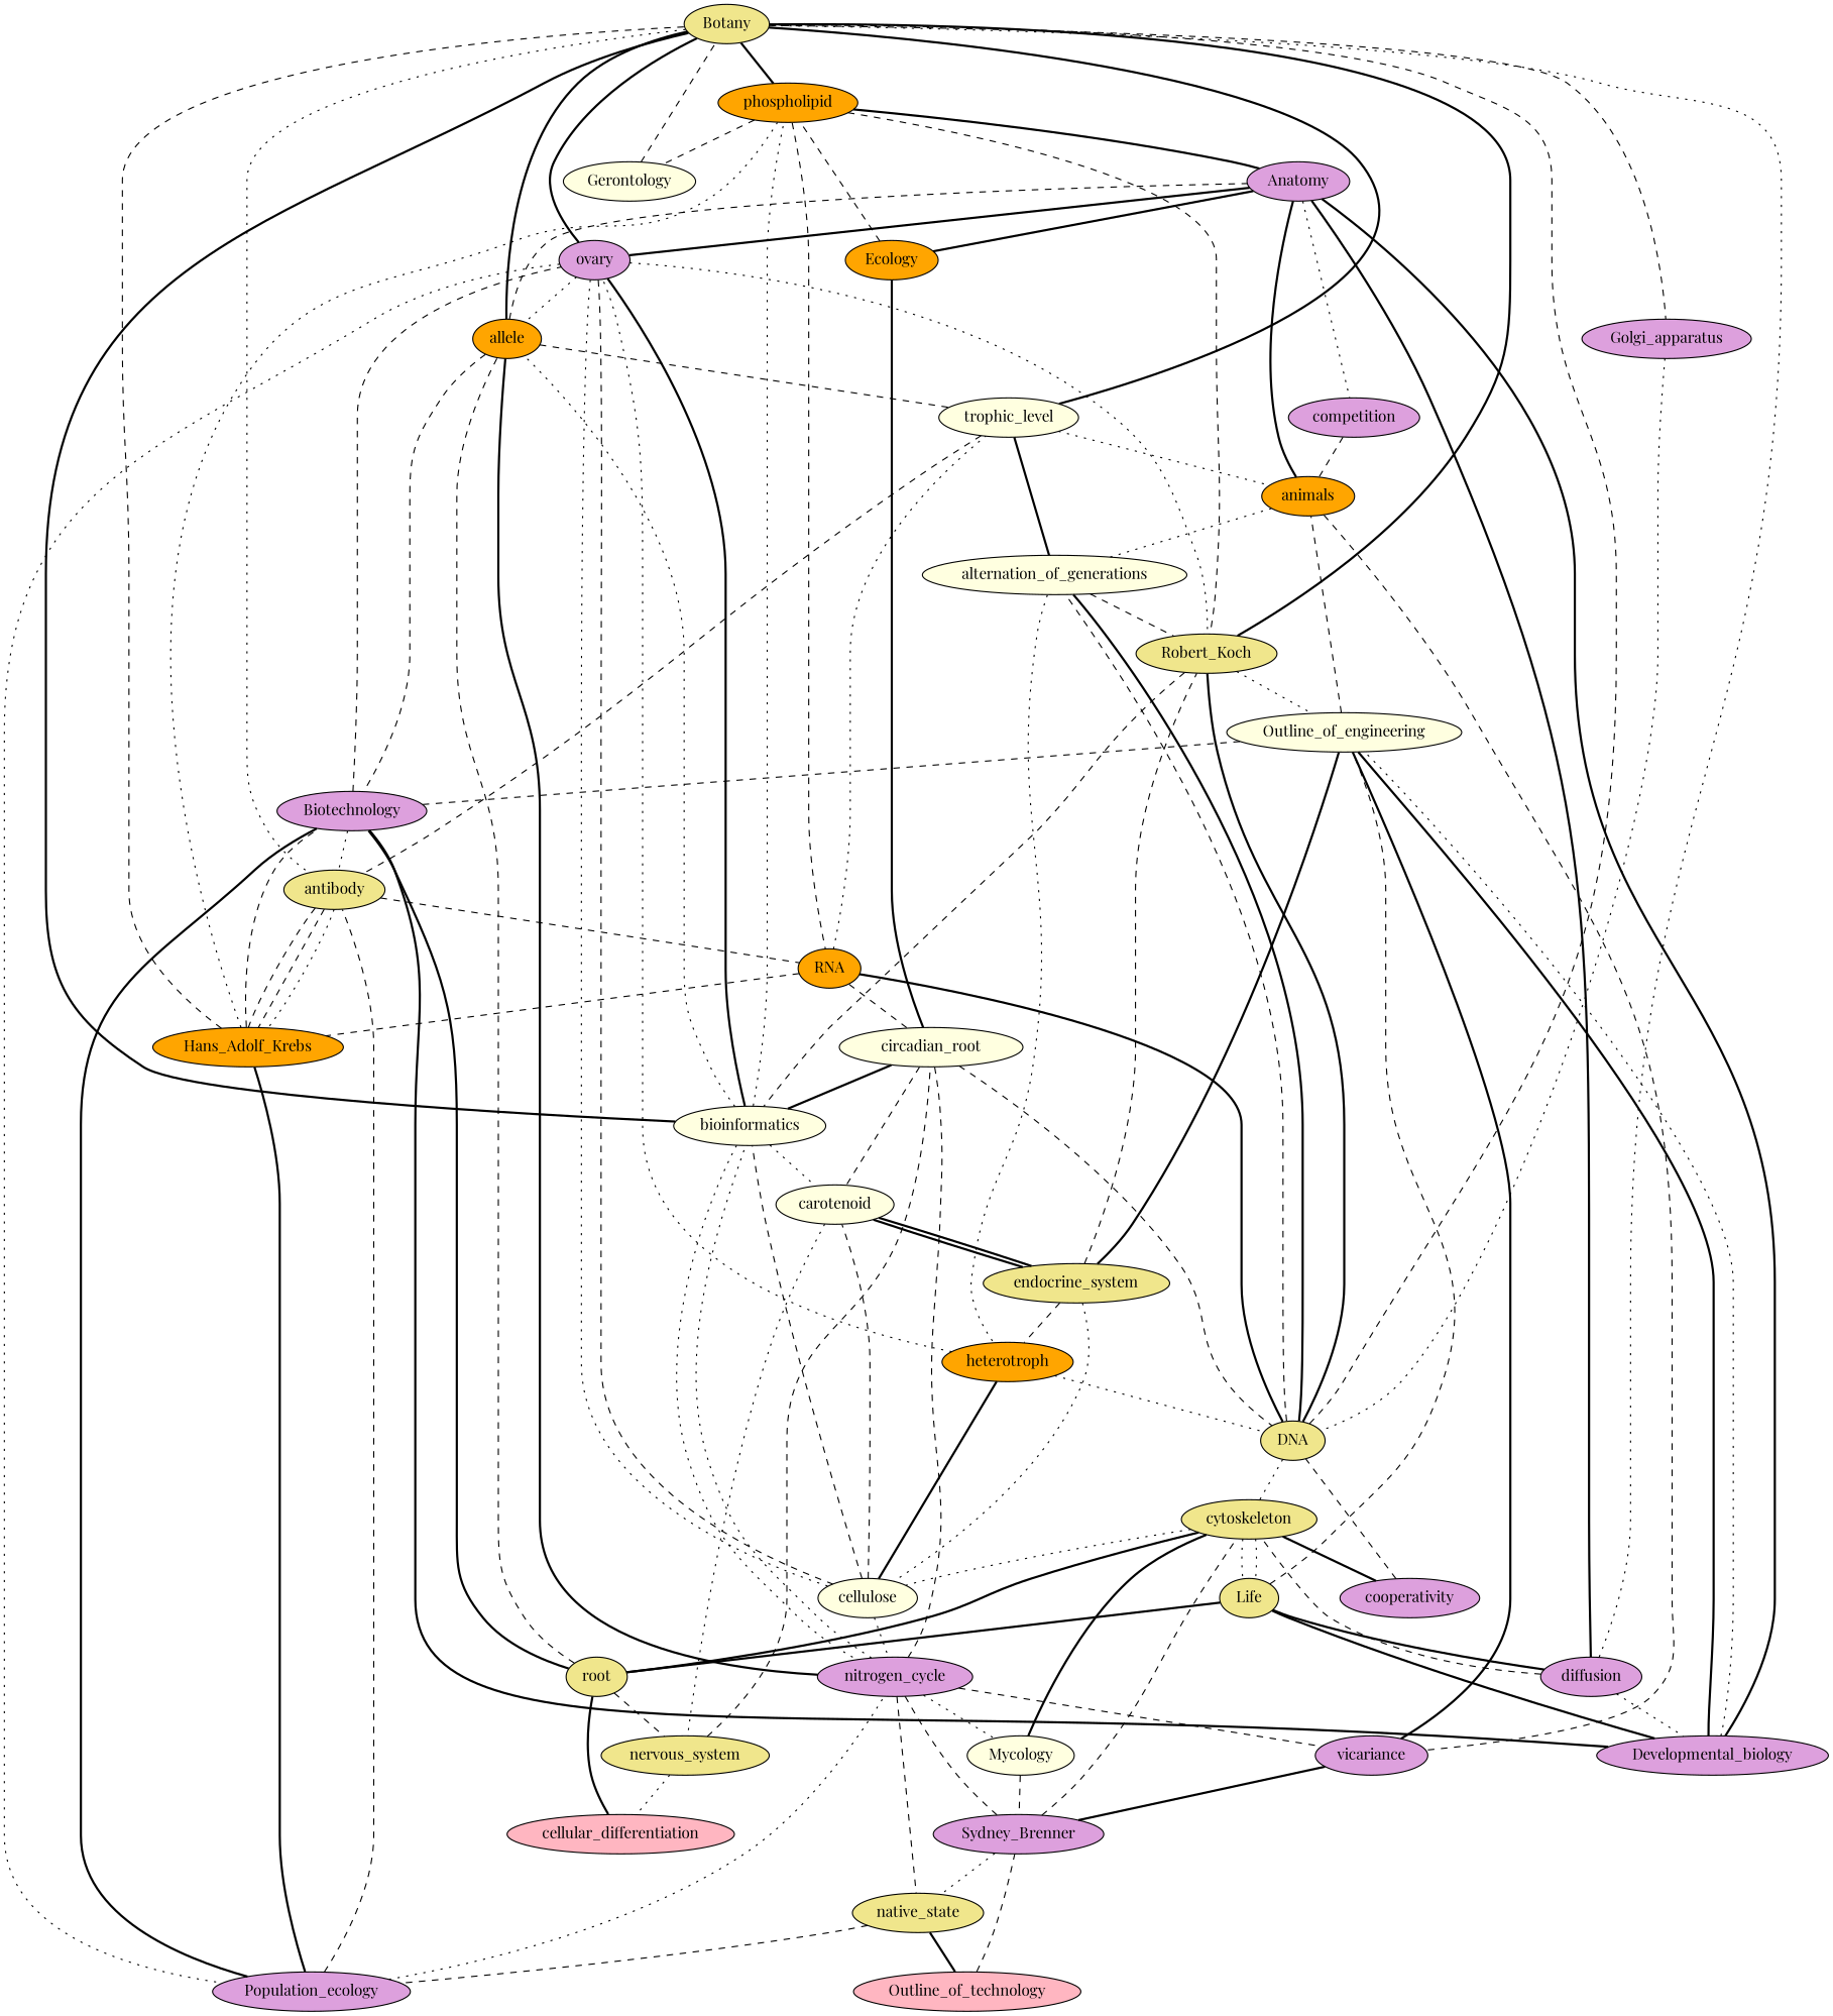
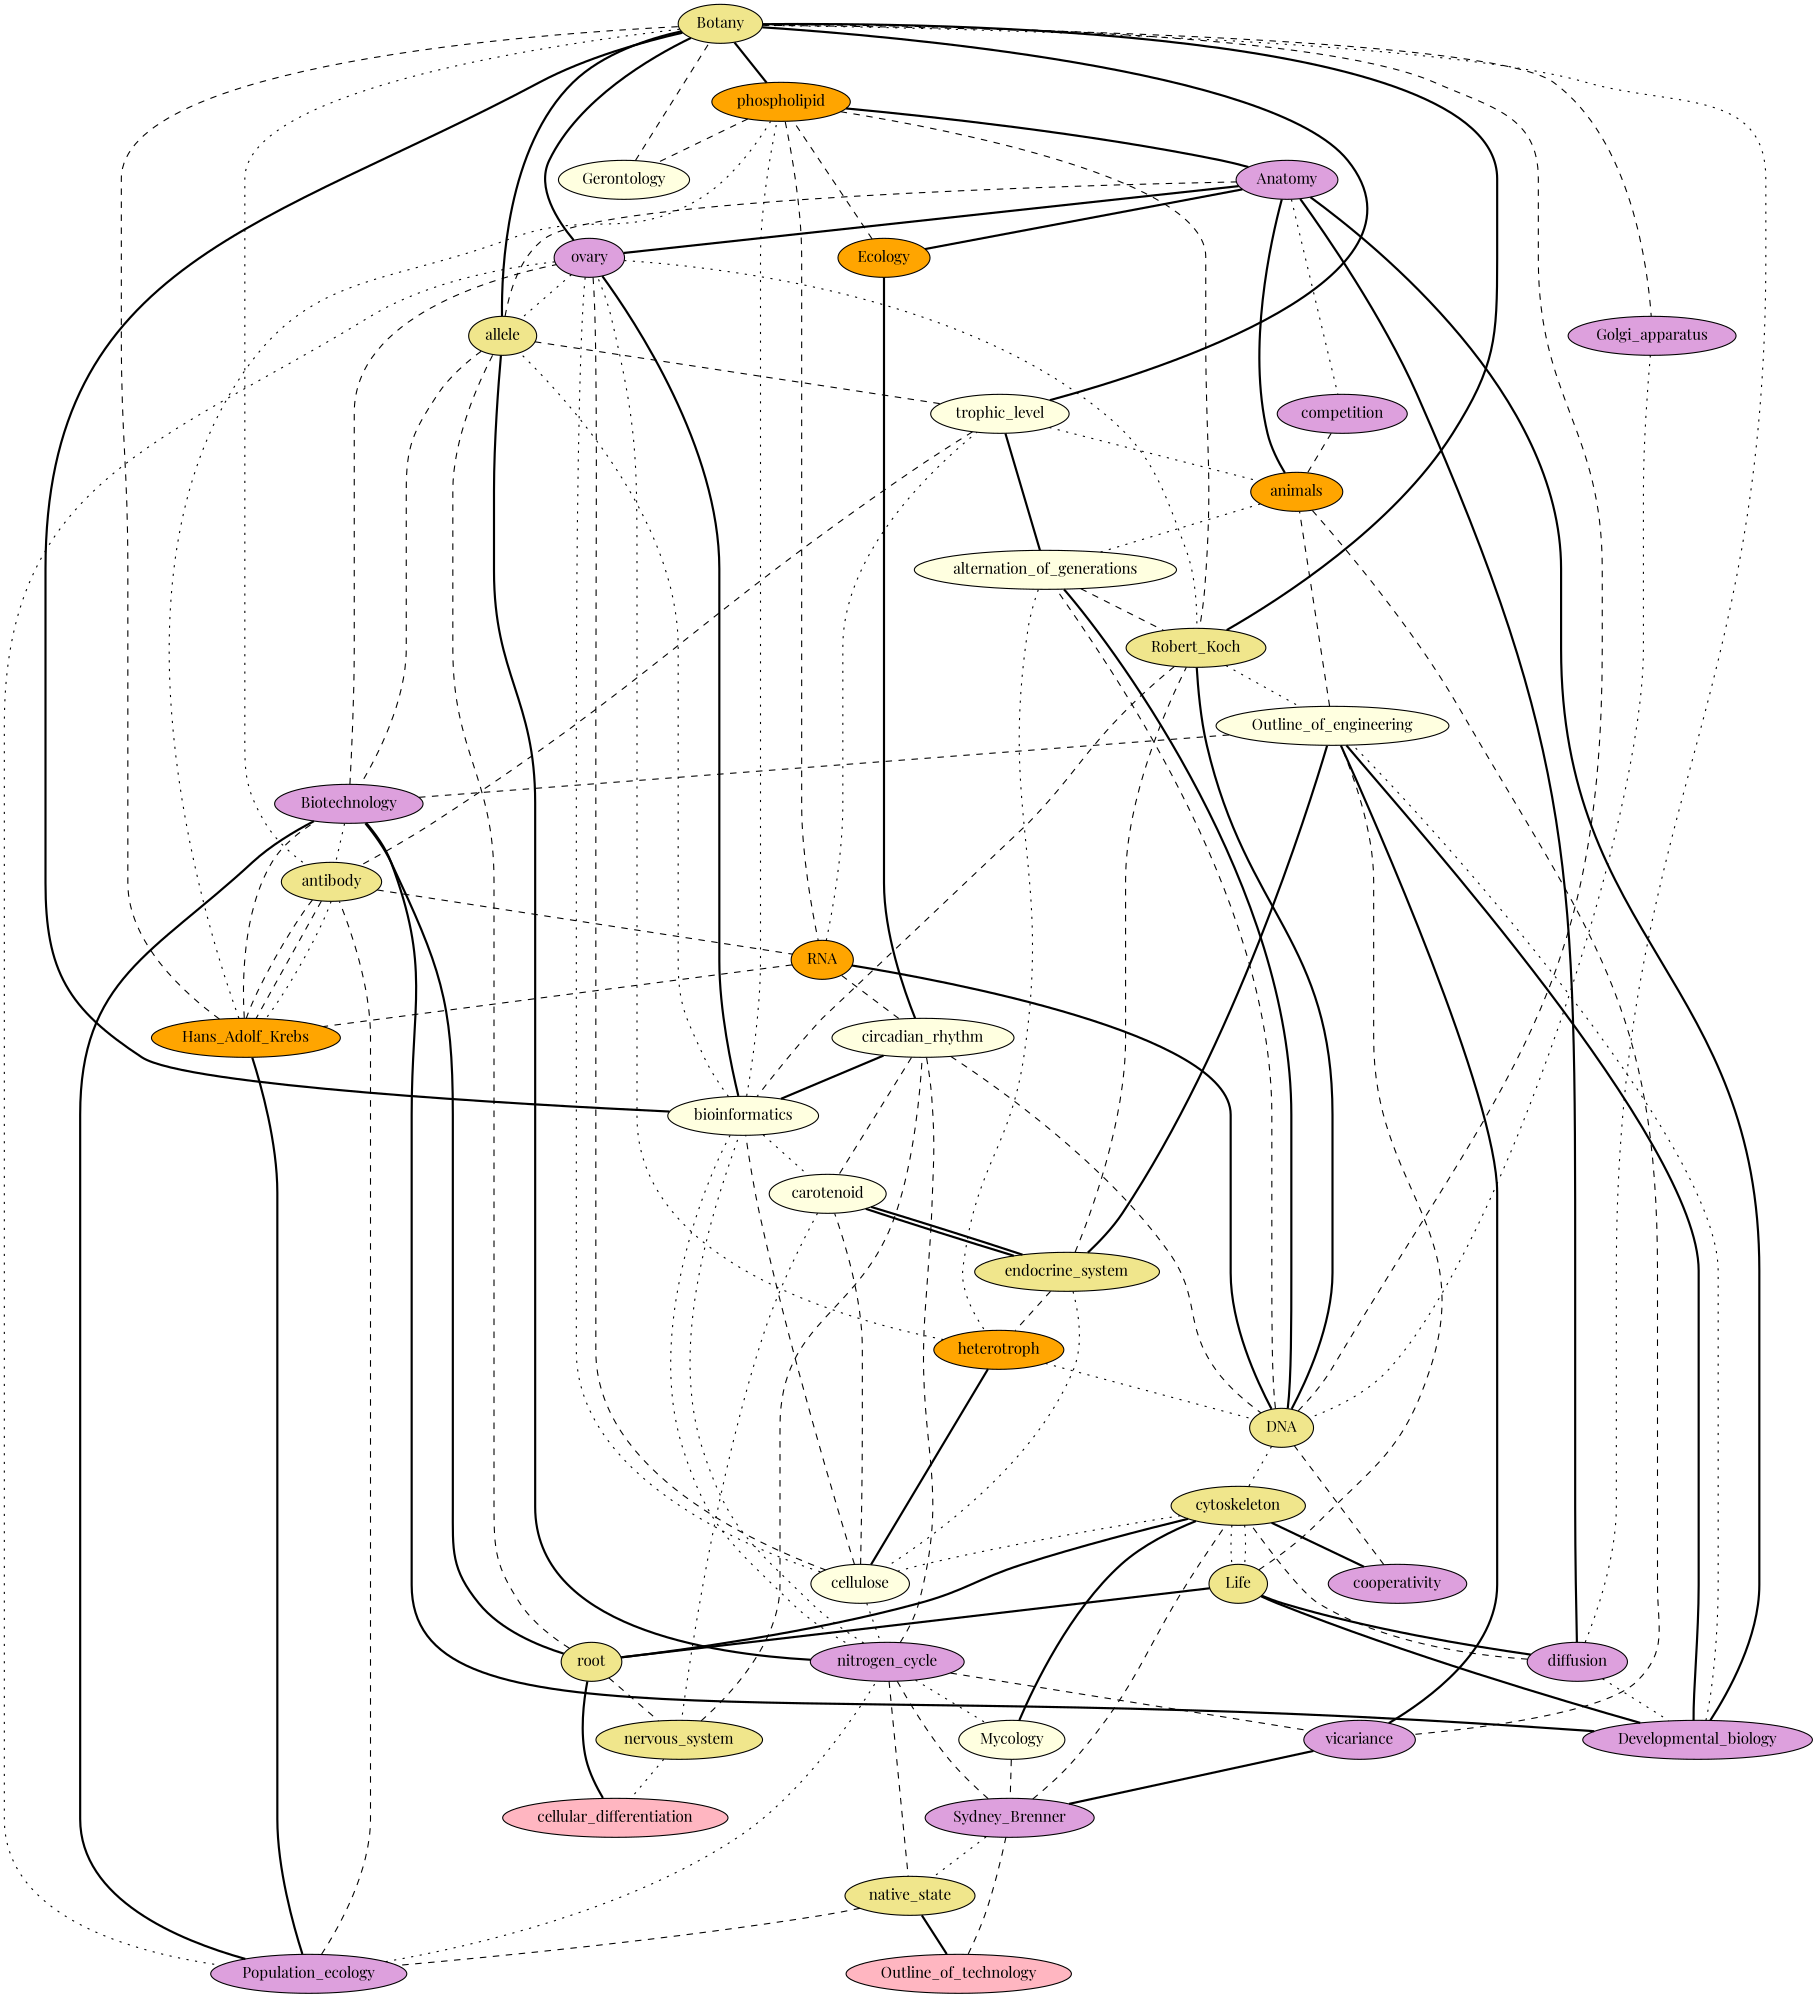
  graph {
    fontname="Playfair Display"
    node [fillcolor=plum fontname="Playfair Display" style=filled]
    edge [fontname="Playfair Display" style=dashed]
    Botany [fillcolor=khaki]
    phospholipid [fillcolor=orange]
-   allele [fillcolor=orange]
+   allele [fillcolor=khaki]
    antibody [fillcolor=khaki]
    ovary
    bioinformatics [fillcolor=lightyellow]
    Golgi_apparatus
    Gerontology [fillcolor=lightyellow]
    Anatomy
    RNA [fillcolor=orange]
    Robert_Koch [fillcolor=khaki]
    nitrogen_cycle
    Biotechnology
    trophic_level [fillcolor=lightyellow]
    Hans_Adolf_Krebs [fillcolor=orange]
    cellulose [fillcolor=lightyellow]
    Population_ecology
    carotenoid [fillcolor=lightyellow]
    DNA [fillcolor=khaki]
    diffusion
    Ecology [fillcolor=orange]
    competition
-   circadian_rhythm [fillcolor=lightyellow label=circadian_root]
+   circadian_rhythm [fillcolor=lightyellow]
    Outline_of_engineering [fillcolor=lightyellow]
    cytoskeleton [fillcolor=khaki]
    Mycology [fillcolor=lightyellow]
    Life [fillcolor=khaki]
    cooperativity
    Sydney_Brenner
    root [fillcolor=khaki]
    heterotroph [fillcolor=orange]
    native_state [fillcolor=khaki]
    vicariance
    Outline_of_technology [fillcolor=lightpink]
    Developmental_biology
    animals [fillcolor=orange]
    endocrine_system [fillcolor=khaki]
    nervous_system [fillcolor=khaki]
    alternation_of_generations [fillcolor=lightyellow]
    cellular_differentiation [fillcolor=lightpink]
    Botany -- phospholipid [style=bold]
    Botany -- allele [style=bold]
    Botany -- antibody [style=dotted]
    Botany -- ovary [style=bold]
    Botany -- bioinformatics [style=bold]
    Botany -- Golgi_apparatus
    phospholipid -- Gerontology
    phospholipid -- Anatomy [style=bold]
    phospholipid -- RNA
    phospholipid -- Robert_Koch
    allele -- Anatomy
    allele -- nitrogen_cycle [style=bold]
    allele -- Biotechnology
    allele -- trophic_level
    antibody -- RNA
    antibody -- Hans_Adolf_Krebs
    antibody -- Hans_Adolf_Krebs
    antibody -- Hans_Adolf_Krebs [style=dotted]
    ovary -- allele [style=dotted]
    ovary -- Robert_Koch [style=dotted]
    ovary -- cellulose [style=dotted]
    ovary -- cellulose
    ovary -- Population_ecology [style=dotted]
    bioinformatics -- phospholipid [style=dotted]
    bioinformatics -- allele [style=dotted]
    bioinformatics -- ovary [style=bold]
    bioinformatics -- nitrogen_cycle [style=dotted]
    bioinformatics -- carotenoid [style=dotted]
    Golgi_apparatus -- DNA [style=dotted]
    Gerontology -- Botany
    Anatomy -- ovary [style=bold]
    Anatomy -- diffusion [style=bold]
    Anatomy -- Ecology [style=bold]
    Anatomy -- competition [style=dotted]
    RNA -- trophic_level [style=dotted]
    RNA -- Hans_Adolf_Krebs
    RNA -- circadian_rhythm
    Robert_Koch -- Botany [style=bold]
    Robert_Koch -- bioinformatics
    Robert_Koch -- DNA [style=bold]
    Robert_Koch -- Outline_of_engineering [style=dotted]
    nitrogen_cycle -- bioinformatics [style=dotted]
    nitrogen_cycle -- circadian_rhythm
    nitrogen_cycle -- Mycology [style=dotted]
    nitrogen_cycle -- native_state
    nitrogen_cycle -- vicariance
    Biotechnology -- antibody [style=dotted]
    Biotechnology -- ovary
    Biotechnology -- root [style=bold]
    Biotechnology -- Developmental_biology [style=bold]
    trophic_level -- Botany [style=bold]
    trophic_level -- antibody
    trophic_level -- animals [style=dotted]
    Hans_Adolf_Krebs -- Botany
    Hans_Adolf_Krebs -- phospholipid [style=dotted]
    Hans_Adolf_Krebs -- Biotechnology
    Hans_Adolf_Krebs -- Population_ecology [style=bold]
    cellulose -- bioinformatics
    cellulose -- nitrogen_cycle [style=dotted]
    cellulose -- carotenoid
    cellulose -- heterotroph [style=bold]
    Population_ecology -- antibody
    Population_ecology -- nitrogen_cycle [style=dotted]
    Population_ecology -- Biotechnology [style=bold]
    carotenoid -- endocrine_system [style=bold]
    carotenoid -- endocrine_system [style=bold]
    carotenoid -- nervous_system [style=dotted]
    DNA -- Botany
    DNA -- RNA [style=bold]
    DNA -- cytoskeleton [style=dotted]
    DNA -- alternation_of_generations
    DNA -- alternation_of_generations [style=bold]
    diffusion -- Botany [style=dotted]
    diffusion -- cytoskeleton
    diffusion -- Developmental_biology [style=dotted]
    Ecology -- phospholipid
    Ecology -- circadian_rhythm [style=bold]
    competition -- animals
    circadian_rhythm -- bioinformatics [style=bold]
    circadian_rhythm -- carotenoid
    circadian_rhythm -- DNA
    Outline_of_engineering -- Biotechnology
    Outline_of_engineering -- Developmental_biology [style=bold]
    Outline_of_engineering -- animals
    Outline_of_engineering -- endocrine_system [style=bold]
    cytoskeleton -- cellulose [style=dotted]
    cytoskeleton -- Mycology [style=bold]
    cytoskeleton -- Life [style=dotted]
    cytoskeleton -- Life [style=dotted]
    cytoskeleton -- cooperativity [style=bold]
    Mycology -- Sydney_Brenner
    Life -- diffusion [style=bold]
    Life -- Outline_of_engineering
    Life -- root [style=bold]
    cooperativity -- DNA
    Sydney_Brenner -- nitrogen_cycle
    Sydney_Brenner -- cytoskeleton
    Sydney_Brenner -- native_state [style=dotted]
    root -- allele
    root -- cytoskeleton [style=bold]
    root -- nervous_system
    heterotroph -- ovary [style=dotted]
    heterotroph -- DNA [style=dotted]
    native_state -- Population_ecology
    native_state -- Outline_of_technology [style=bold]
    vicariance -- Outline_of_engineering [style=bold]
    vicariance -- Sydney_Brenner [style=bold]
    Outline_of_technology -- Sydney_Brenner
    Developmental_biology -- Anatomy [style=bold]
    Developmental_biology -- Outline_of_engineering [style=dotted]
    Developmental_biology -- Life [style=bold]
    animals -- Anatomy [style=bold]
    animals -- vicariance
    animals -- alternation_of_generations [style=dotted]
    endocrine_system -- Robert_Koch
    endocrine_system -- cellulose [style=dotted]
    endocrine_system -- heterotroph
    nervous_system -- circadian_rhythm
    nervous_system -- cellular_differentiation [style=dotted]
    alternation_of_generations -- Robert_Koch
    alternation_of_generations -- trophic_level [style=bold]
    alternation_of_generations -- heterotroph [style=dotted]
    cellular_differentiation -- root [style=bold]
  }
